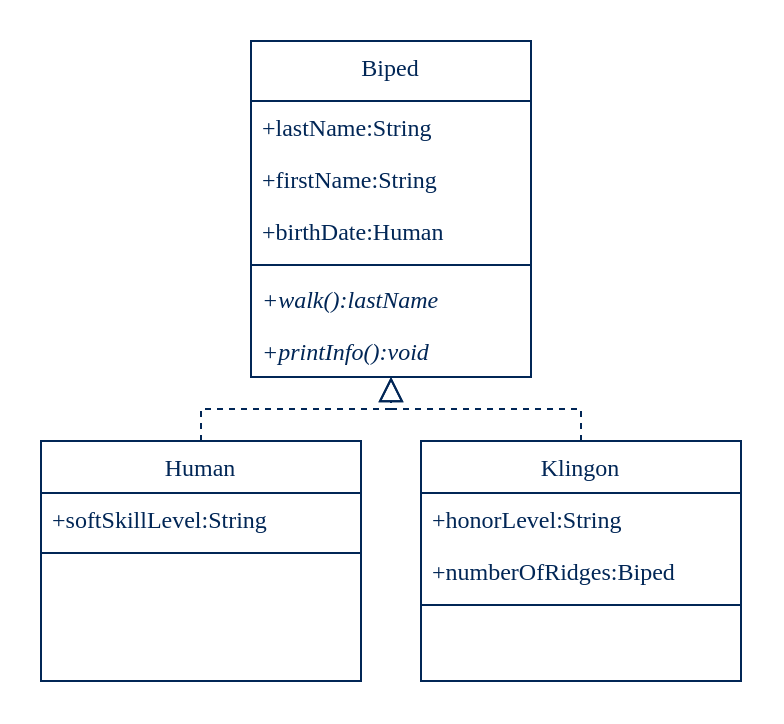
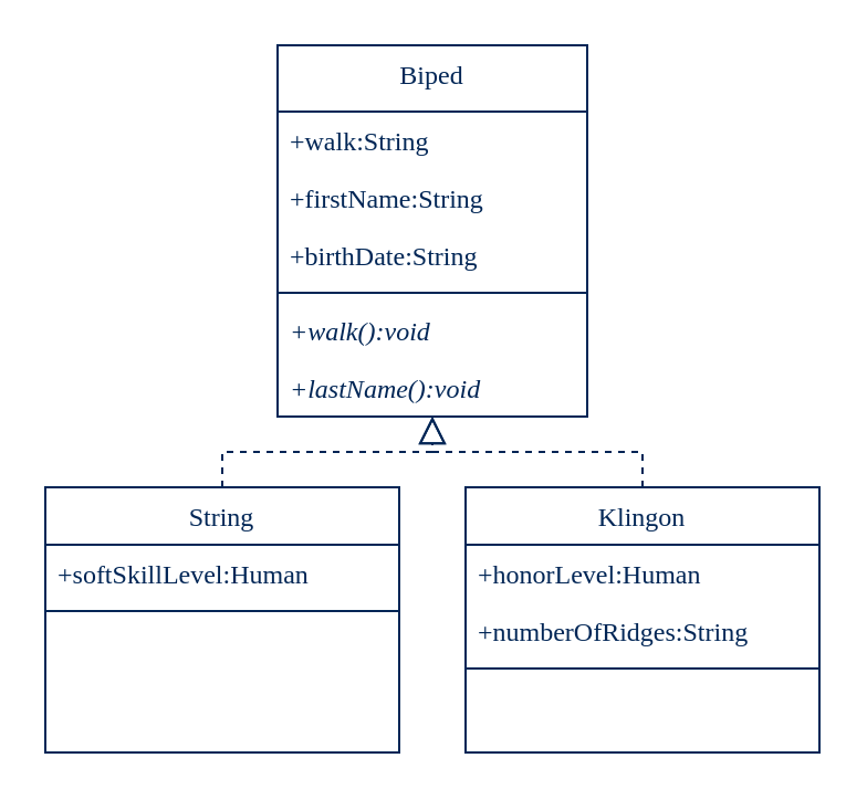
  <mxCell id="0" />
  <mxCell id="1" parent="0" />
  <mxCell id="2" value="" style="endArrow=block;endSize=10;endFill=0;shadow=0;strokeWidth=1;rounded=0;edgeStyle=elbowEdgeStyle;elbow=vertical;fontFamily=TitilliumText25L;fontColor=#012656;entryX=0.5;entryY=1;entryDx=0;entryDy=0;strokeColor=#012656;exitX=0.5;exitY=0;exitDx=0;exitDy=0;dashed=1;" edge="1" parent="1" source="15" target="4"><mxGeometry width="160" relative="1" as="geometry"><mxPoint x="105" y="137" as="sourcePoint" /><mxPoint x="195" y="107" as="targetPoint" /></mxGeometry></mxCell>
  <mxCell id="3" value="" style="endArrow=block;endSize=10;endFill=0;shadow=0;strokeWidth=1;rounded=0;edgeStyle=elbowEdgeStyle;elbow=vertical;fontFamily=TitilliumText25L;fontColor=#012656;strokeColor=#012656;exitX=0.5;exitY=0;exitDx=0;exitDy=0;entryX=0.5;entryY=1;entryDx=0;entryDy=0;dashed=1;" edge="1" parent="1" source="11" target="4"><mxGeometry width="160" relative="1" as="geometry"><mxPoint x="115" y="157" as="sourcePoint" /><mxPoint x="195" y="117" as="targetPoint" /><Array as="points" /></mxGeometry></mxCell>
  <mxCell id="4" value="Biped" style="swimlane;fontStyle=0;align=center;verticalAlign=top;childLayout=stackLayout;horizontal=1;startSize=30;horizontalStack=0;resizeParent=1;resizeLast=0;collapsible=1;marginBottom=0;rounded=0;shadow=0;strokeWidth=1;fontFamily=TitilliumText25L;fontColor=#012656;strokeColor=#012656;" vertex="1" parent="1"><mxGeometry x="125" y="20" width="140" height="168" as="geometry"><mxRectangle x="230" y="140" width="160" height="26" as="alternateBounds" /></mxGeometry></mxCell>
- <mxCell id="5" value="+lastName:String" style="text;align=left;verticalAlign=top;spacingLeft=4;spacingRight=4;overflow=hidden;rotatable=0;points=[[0,0.5],[1,0.5]];portConstraint=eastwest;rounded=0;shadow=0;html=0;fontFamily=TitilliumText25L;fontColor=#012656;" vertex="1" parent="4"><mxGeometry y="30" width="140" height="26" as="geometry" /></mxCell>
+ <mxCell id="5" value="+walk:String" style="text;align=left;verticalAlign=top;spacingLeft=4;spacingRight=4;overflow=hidden;rotatable=0;points=[[0,0.5],[1,0.5]];portConstraint=eastwest;rounded=0;shadow=0;html=0;fontFamily=TitilliumText25L;fontColor=#012656;" vertex="1" parent="4"><mxGeometry y="30" width="140" height="26" as="geometry" /></mxCell>
  <mxCell id="6" value="+firstName:String" style="text;align=left;verticalAlign=top;spacingLeft=4;spacingRight=4;overflow=hidden;rotatable=0;points=[[0,0.5],[1,0.5]];portConstraint=eastwest;fontFamily=TitilliumText25L;fontColor=#012656;" vertex="1" parent="4"><mxGeometry y="56" width="140" height="26" as="geometry" /></mxCell>
- <mxCell id="7" value="+birthDate:Human" style="text;align=left;verticalAlign=top;spacingLeft=4;spacingRight=4;overflow=hidden;rotatable=0;points=[[0,0.5],[1,0.5]];portConstraint=eastwest;rounded=0;shadow=0;html=0;fontFamily=TitilliumText25L;fontColor=#012656;" vertex="1" parent="4"><mxGeometry y="82" width="140" height="26" as="geometry" /></mxCell>
+ <mxCell id="7" value="+birthDate:String" style="text;align=left;verticalAlign=top;spacingLeft=4;spacingRight=4;overflow=hidden;rotatable=0;points=[[0,0.5],[1,0.5]];portConstraint=eastwest;rounded=0;shadow=0;html=0;fontFamily=TitilliumText25L;fontColor=#012656;" vertex="1" parent="4"><mxGeometry y="82" width="140" height="26" as="geometry" /></mxCell>
  <mxCell id="8" value="" style="line;html=1;strokeWidth=1;align=left;verticalAlign=middle;spacingTop=-1;spacingLeft=3;spacingRight=3;rotatable=0;labelPosition=right;points=[];portConstraint=eastwest;fontFamily=TitilliumText25L;fontColor=#012656;strokeColor=#012656;" vertex="1" parent="4"><mxGeometry y="108" width="140" height="8" as="geometry" /></mxCell>
- <mxCell id="9" value="+walk():lastName" style="text;align=left;verticalAlign=top;spacingLeft=4;spacingRight=4;overflow=hidden;rotatable=0;points=[[0,0.5],[1,0.5]];portConstraint=eastwest;fontFamily=TitilliumText25L;fontColor=#012656;fontStyle=2" vertex="1" parent="4"><mxGeometry y="116" width="140" height="26" as="geometry" /></mxCell>
- <mxCell id="10" value="+printInfo():void" style="text;align=left;verticalAlign=top;spacingLeft=4;spacingRight=4;overflow=hidden;rotatable=0;points=[[0,0.5],[1,0.5]];portConstraint=eastwest;fontFamily=TitilliumText25L;fontColor=#012656;fontStyle=2" vertex="1" parent="4"><mxGeometry y="142" width="140" height="26" as="geometry" /></mxCell>
+ <mxCell id="9" value="+walk():void" style="text;align=left;verticalAlign=top;spacingLeft=4;spacingRight=4;overflow=hidden;rotatable=0;points=[[0,0.5],[1,0.5]];portConstraint=eastwest;fontFamily=TitilliumText25L;fontColor=#012656;fontStyle=2" vertex="1" parent="4"><mxGeometry y="116" width="140" height="26" as="geometry" /></mxCell>
+ <mxCell id="10" value="+lastName():void" style="text;align=left;verticalAlign=top;spacingLeft=4;spacingRight=4;overflow=hidden;rotatable=0;points=[[0,0.5],[1,0.5]];portConstraint=eastwest;fontFamily=TitilliumText25L;fontColor=#012656;fontStyle=2" vertex="1" parent="4"><mxGeometry y="142" width="140" height="26" as="geometry" /></mxCell>
  <mxCell id="11" value="Klingon" style="swimlane;fontStyle=0;align=center;verticalAlign=top;childLayout=stackLayout;horizontal=1;startSize=26;horizontalStack=0;resizeParent=1;resizeLast=0;collapsible=1;marginBottom=0;rounded=0;shadow=0;strokeWidth=1;fontFamily=TitilliumText25L;fontColor=#012656;strokeColor=#012656;" vertex="1" parent="1"><mxGeometry x="210" y="220" width="160" height="120" as="geometry"><mxRectangle x="230" y="140" width="160" height="26" as="alternateBounds" /></mxGeometry></mxCell>
- <mxCell id="12" value="+honorLevel:String" style="text;align=left;verticalAlign=top;spacingLeft=4;spacingRight=4;overflow=hidden;rotatable=0;points=[[0,0.5],[1,0.5]];portConstraint=eastwest;rounded=0;shadow=0;html=0;fontFamily=TitilliumText25L;fontColor=#012656;" vertex="1" parent="11"><mxGeometry y="26" width="160" height="26" as="geometry" /></mxCell>
- <mxCell id="13" value="+numberOfRidges:Biped" style="text;align=left;verticalAlign=top;spacingLeft=4;spacingRight=4;overflow=hidden;rotatable=0;points=[[0,0.5],[1,0.5]];portConstraint=eastwest;rounded=0;shadow=0;html=0;fontFamily=TitilliumText25L;fontColor=#012656;" vertex="1" parent="11"><mxGeometry y="52" width="160" height="26" as="geometry" /></mxCell>
+ <mxCell id="12" value="+honorLevel:Human" style="text;align=left;verticalAlign=top;spacingLeft=4;spacingRight=4;overflow=hidden;rotatable=0;points=[[0,0.5],[1,0.5]];portConstraint=eastwest;rounded=0;shadow=0;html=0;fontFamily=TitilliumText25L;fontColor=#012656;" vertex="1" parent="11"><mxGeometry y="26" width="160" height="26" as="geometry" /></mxCell>
+ <mxCell id="13" value="+numberOfRidges:String" style="text;align=left;verticalAlign=top;spacingLeft=4;spacingRight=4;overflow=hidden;rotatable=0;points=[[0,0.5],[1,0.5]];portConstraint=eastwest;rounded=0;shadow=0;html=0;fontFamily=TitilliumText25L;fontColor=#012656;" vertex="1" parent="11"><mxGeometry y="52" width="160" height="26" as="geometry" /></mxCell>
  <mxCell id="14" value="" style="line;html=1;strokeWidth=1;align=left;verticalAlign=middle;spacingTop=-1;spacingLeft=3;spacingRight=3;rotatable=0;labelPosition=right;points=[];portConstraint=eastwest;fontFamily=TitilliumText25L;fontColor=#012656;strokeColor=#012656;" vertex="1" parent="11"><mxGeometry y="78" width="160" height="8" as="geometry" /></mxCell>
- <mxCell id="15" value="Human" style="swimlane;fontStyle=0;align=center;verticalAlign=top;childLayout=stackLayout;horizontal=1;startSize=26;horizontalStack=0;resizeParent=1;resizeLast=0;collapsible=1;marginBottom=0;rounded=0;shadow=0;strokeWidth=1;fontFamily=TitilliumText25L;fontColor=#012656;strokeColor=#012656;" vertex="1" parent="1"><mxGeometry x="20" y="220" width="160" height="120" as="geometry"><mxRectangle x="230" y="140" width="160" height="26" as="alternateBounds" /></mxGeometry></mxCell>
- <mxCell id="16" value="+softSkillLevel:String" style="text;align=left;verticalAlign=top;spacingLeft=4;spacingRight=4;overflow=hidden;rotatable=0;points=[[0,0.5],[1,0.5]];portConstraint=eastwest;rounded=0;shadow=0;html=0;fontFamily=TitilliumText25L;fontColor=#012656;" vertex="1" parent="15"><mxGeometry y="26" width="160" height="26" as="geometry" /></mxCell>
+ <mxCell id="15" value="String" style="swimlane;fontStyle=0;align=center;verticalAlign=top;childLayout=stackLayout;horizontal=1;startSize=26;horizontalStack=0;resizeParent=1;resizeLast=0;collapsible=1;marginBottom=0;rounded=0;shadow=0;strokeWidth=1;fontFamily=TitilliumText25L;fontColor=#012656;strokeColor=#012656;" vertex="1" parent="1"><mxGeometry x="20" y="220" width="160" height="120" as="geometry"><mxRectangle x="230" y="140" width="160" height="26" as="alternateBounds" /></mxGeometry></mxCell>
+ <mxCell id="16" value="+softSkillLevel:Human" style="text;align=left;verticalAlign=top;spacingLeft=4;spacingRight=4;overflow=hidden;rotatable=0;points=[[0,0.5],[1,0.5]];portConstraint=eastwest;rounded=0;shadow=0;html=0;fontFamily=TitilliumText25L;fontColor=#012656;" vertex="1" parent="15"><mxGeometry y="26" width="160" height="26" as="geometry" /></mxCell>
  <mxCell id="17" value="" style="line;html=1;strokeWidth=1;align=left;verticalAlign=middle;spacingTop=-1;spacingLeft=3;spacingRight=3;rotatable=0;labelPosition=right;points=[];portConstraint=eastwest;fontFamily=TitilliumText25L;fontColor=#012656;strokeColor=#012656;" vertex="1" parent="15"><mxGeometry y="52" width="160" height="8" as="geometry" /></mxCell>
